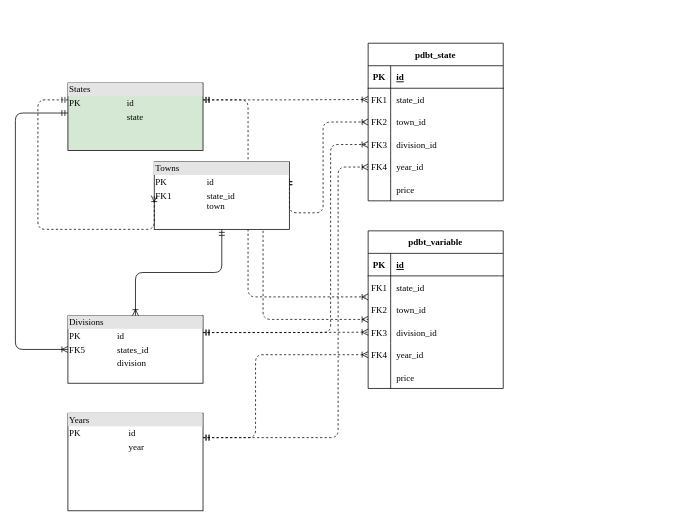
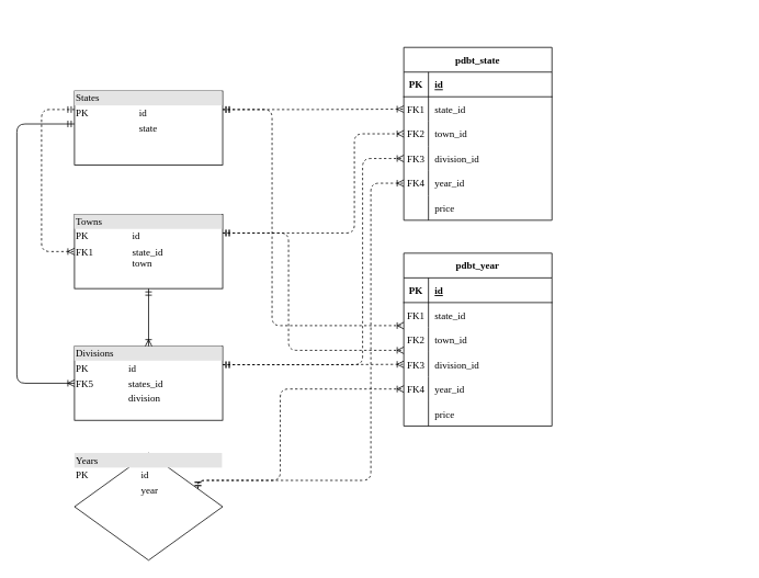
  <mxCell id="0" />
  <mxCell id="1" parent="0" />
  <mxCell id="2" style="edgeStyle=orthogonalEdgeStyle;shape=connector;rounded=1;orthogonalLoop=1;jettySize=auto;html=1;exitX=1;exitY=0.25;exitDx=0;exitDy=0;entryX=0;entryY=0.5;entryDx=0;entryDy=0;dashed=1;labelBackgroundColor=none;strokeColor=default;fontFamily=Verdana;fontSize=12;fontColor=default;startArrow=ERmandOne;endArrow=ERoneToMany;" edge="1" parent="1" source="4" target="23"><mxGeometry relative="1" as="geometry" /></mxCell>
  <mxCell id="3" style="edgeStyle=orthogonalEdgeStyle;shape=connector;rounded=1;orthogonalLoop=1;jettySize=auto;html=1;exitX=1;exitY=0.25;exitDx=0;exitDy=0;dashed=1;labelBackgroundColor=none;strokeColor=default;fontFamily=Verdana;fontSize=12;fontColor=default;startArrow=ERmandOne;endArrow=ERoneToMany;" edge="1" parent="1" source="4" target="42"><mxGeometry relative="1" as="geometry"><Array as="points"><mxPoint x="330" y="133" /><mxPoint x="330" y="395" /></Array></mxGeometry></mxCell>
- <mxCell id="4" value="&lt;div style=&quot;box-sizing:border-box;width:100%;background:#e4e4e4;padding:2px;&quot;&gt;States&lt;/div&gt;&lt;table style=&quot;width:100%;font-size:1em;&quot; cellpadding=&quot;2&quot; cellspacing=&quot;0&quot;&gt;&lt;tbody&gt;&lt;tr&gt;&lt;td&gt;PK&lt;/td&gt;&lt;td&gt;id&lt;/td&gt;&lt;/tr&gt;&lt;tr&gt;&lt;td&gt;&lt;br&gt;&lt;/td&gt;&lt;td&gt;state&lt;/td&gt;&lt;/tr&gt;&lt;/tbody&gt;&lt;/table&gt;" style="verticalAlign=top;align=left;overflow=fill;html=1;rounded=0;shadow=0;comic=0;labelBackgroundColor=none;strokeWidth=1;fontFamily=Verdana;fontSize=12;fillColor=#d5e8d4;" parent="1" vertex="1"><mxGeometry x="90" y="110" width="180" height="90" as="geometry" /></mxCell>
+ <mxCell id="4" value="&lt;div style=&quot;box-sizing:border-box;width:100%;background:#e4e4e4;padding:2px;&quot;&gt;States&lt;/div&gt;&lt;table style=&quot;width:100%;font-size:1em;&quot; cellpadding=&quot;2&quot; cellspacing=&quot;0&quot;&gt;&lt;tbody&gt;&lt;tr&gt;&lt;td&gt;PK&lt;/td&gt;&lt;td&gt;id&lt;/td&gt;&lt;/tr&gt;&lt;tr&gt;&lt;td&gt;&lt;br&gt;&lt;/td&gt;&lt;td&gt;state&lt;/td&gt;&lt;/tr&gt;&lt;/tbody&gt;&lt;/table&gt;" style="verticalAlign=top;align=left;overflow=fill;html=1;rounded=0;shadow=0;comic=0;labelBackgroundColor=none;strokeWidth=1;fontFamily=Verdana;fontSize=12" parent="1" vertex="1"><mxGeometry x="90" y="110" width="180" height="90" as="geometry" /></mxCell>
  <mxCell id="5" style="edgeStyle=orthogonalEdgeStyle;shape=connector;rounded=1;orthogonalLoop=1;jettySize=auto;html=1;exitX=1;exitY=0.25;exitDx=0;exitDy=0;dashed=1;labelBackgroundColor=none;strokeColor=default;fontFamily=Verdana;fontSize=12;fontColor=default;startArrow=ERmandOne;endArrow=ERoneToMany;entryX=0;entryY=0.5;entryDx=0;entryDy=0;" edge="1" parent="1" source="7" target="29"><mxGeometry relative="1" as="geometry"><Array as="points"><mxPoint x="440" y="443" /><mxPoint x="440" y="192" /></Array></mxGeometry></mxCell>
  <mxCell id="6" style="edgeStyle=orthogonalEdgeStyle;shape=connector;rounded=1;orthogonalLoop=1;jettySize=auto;html=1;exitX=1;exitY=0.25;exitDx=0;exitDy=0;dashed=1;labelBackgroundColor=none;strokeColor=default;fontFamily=Verdana;fontSize=12;fontColor=default;startArrow=ERmandOne;endArrow=ERoneToMany;" edge="1" parent="1" source="7" target="48"><mxGeometry relative="1" as="geometry" /></mxCell>
  <mxCell id="7" value="&lt;div style=&quot;box-sizing: border-box ; width: 100% ; background: #e4e4e4 ; padding: 2px&quot;&gt;Divisions&lt;/div&gt;&lt;table style=&quot;width: 100% ; font-size: 1em&quot; cellpadding=&quot;2&quot; cellspacing=&quot;0&quot;&gt;&lt;tbody&gt;&lt;tr&gt;&lt;td&gt;PK&lt;/td&gt;&lt;td&gt;id&lt;/td&gt;&lt;/tr&gt;&lt;tr&gt;&lt;td&gt;FK5&lt;/td&gt;&lt;td&gt;states_id&lt;/td&gt;&lt;/tr&gt;&lt;tr&gt;&lt;td&gt;&lt;/td&gt;&lt;td&gt;division&lt;/td&gt;&lt;/tr&gt;&lt;tr&gt;&lt;td&gt;&lt;br&gt;&lt;/td&gt;&lt;td&gt;&lt;br&gt;&lt;/td&gt;&lt;/tr&gt;&lt;/tbody&gt;&lt;/table&gt;" style="verticalAlign=top;align=left;overflow=fill;html=1;rounded=0;shadow=0;comic=0;labelBackgroundColor=none;strokeWidth=1;fontFamily=Verdana;fontSize=12" parent="1" vertex="1"><mxGeometry x="90" y="420" width="180" height="90" as="geometry" /></mxCell>
  <mxCell id="8" style="edgeStyle=orthogonalEdgeStyle;html=1;entryX=0.5;entryY=0;labelBackgroundColor=none;startArrow=ERmandOne;endArrow=ERoneToMany;fontFamily=Verdana;fontSize=12;align=left;" parent="1" source="11" target="7" edge="1"><mxGeometry relative="1" as="geometry" /></mxCell>
  <mxCell id="9" style="edgeStyle=orthogonalEdgeStyle;shape=connector;rounded=1;orthogonalLoop=1;jettySize=auto;html=1;exitX=1;exitY=0.25;exitDx=0;exitDy=0;entryX=0;entryY=0.5;entryDx=0;entryDy=0;dashed=1;labelBackgroundColor=none;strokeColor=default;fontFamily=Verdana;fontSize=12;fontColor=default;startArrow=ERmandOne;endArrow=ERoneToMany;" edge="1" parent="1" source="11" target="26"><mxGeometry relative="1" as="geometry"><Array as="points"><mxPoint x="430" y="283" /><mxPoint x="430" y="162" /></Array></mxGeometry></mxCell>
  <mxCell id="10" style="edgeStyle=orthogonalEdgeStyle;shape=connector;rounded=1;orthogonalLoop=1;jettySize=auto;html=1;exitX=1;exitY=0.25;exitDx=0;exitDy=0;dashed=1;labelBackgroundColor=none;strokeColor=default;fontFamily=Verdana;fontSize=12;fontColor=default;startArrow=ERmandOne;endArrow=ERoneToMany;" edge="1" parent="1" source="11" target="45"><mxGeometry relative="1" as="geometry"><Array as="points"><mxPoint x="350" y="283" /><mxPoint x="350" y="425" /></Array></mxGeometry></mxCell>
- <mxCell id="11" value="&lt;div style=&quot;box-sizing:border-box;width:100%;background:#e4e4e4;padding:2px;&quot;&gt;Towns&lt;/div&gt;&lt;table style=&quot;width:100%;font-size:1em;&quot; cellpadding=&quot;2&quot; cellspacing=&quot;0&quot;&gt;&lt;tbody&gt;&lt;tr&gt;&lt;td&gt;PK&lt;/td&gt;&lt;td&gt;id&lt;/td&gt;&lt;/tr&gt;&lt;tr&gt;&lt;td&gt;FK1&lt;br&gt;&lt;br&gt;&lt;/td&gt;&lt;td&gt;state_id&lt;br&gt;town&lt;/td&gt;&lt;/tr&gt;&lt;/tbody&gt;&lt;/table&gt;" style="verticalAlign=top;align=left;overflow=fill;html=1;rounded=0;shadow=0;comic=0;labelBackgroundColor=none;strokeWidth=1;fontFamily=Verdana;fontSize=12" parent="1" vertex="1"><mxGeometry x="205" y="215" width="180" height="90" as="geometry" /></mxCell>
+ <mxCell id="11" value="&lt;div style=&quot;box-sizing:border-box;width:100%;background:#e4e4e4;padding:2px;&quot;&gt;Towns&lt;/div&gt;&lt;table style=&quot;width:100%;font-size:1em;&quot; cellpadding=&quot;2&quot; cellspacing=&quot;0&quot;&gt;&lt;tbody&gt;&lt;tr&gt;&lt;td&gt;PK&lt;/td&gt;&lt;td&gt;id&lt;/td&gt;&lt;/tr&gt;&lt;tr&gt;&lt;td&gt;FK1&lt;br&gt;&lt;br&gt;&lt;/td&gt;&lt;td&gt;state_id&lt;br&gt;town&lt;/td&gt;&lt;/tr&gt;&lt;/tbody&gt;&lt;/table&gt;" style="verticalAlign=top;align=left;overflow=fill;html=1;rounded=0;shadow=0;comic=0;labelBackgroundColor=none;strokeWidth=1;fontFamily=Verdana;fontSize=12" parent="1" vertex="1"><mxGeometry x="90" y="260" width="180" height="90" as="geometry" /></mxCell>
  <mxCell id="12" style="edgeStyle=orthogonalEdgeStyle;shape=connector;rounded=1;orthogonalLoop=1;jettySize=auto;html=1;exitX=1;exitY=0.25;exitDx=0;exitDy=0;dashed=1;labelBackgroundColor=none;strokeColor=default;fontFamily=Verdana;fontSize=12;fontColor=default;startArrow=ERmandOne;endArrow=ERoneToMany;entryX=0;entryY=0.5;entryDx=0;entryDy=0;" edge="1" parent="1" source="14" target="32"><mxGeometry relative="1" as="geometry"><Array as="points"><mxPoint x="450" y="583" /><mxPoint x="450" y="222" /></Array></mxGeometry></mxCell>
  <mxCell id="13" style="edgeStyle=orthogonalEdgeStyle;shape=connector;rounded=1;orthogonalLoop=1;jettySize=auto;html=1;exitX=1;exitY=0.25;exitDx=0;exitDy=0;entryX=0;entryY=0.5;entryDx=0;entryDy=0;dashed=1;labelBackgroundColor=none;strokeColor=default;fontFamily=Verdana;fontSize=12;fontColor=default;startArrow=ERmandOne;endArrow=ERoneToMany;" edge="1" parent="1" source="14" target="51"><mxGeometry relative="1" as="geometry"><Array as="points"><mxPoint x="340" y="583" /><mxPoint x="340" y="472" /></Array></mxGeometry></mxCell>
- <mxCell id="14" value="&lt;div style=&quot;box-sizing: border-box ; width: 100% ; background: #e4e4e4 ; padding: 2px&quot;&gt;Years&lt;/div&gt;&lt;table style=&quot;width: 100% ; font-size: 1em&quot; cellpadding=&quot;2&quot; cellspacing=&quot;0&quot;&gt;&lt;tbody&gt;&lt;tr&gt;&lt;td&gt;PK&lt;/td&gt;&lt;td&gt;id&lt;/td&gt;&lt;/tr&gt;&lt;tr&gt;&lt;td&gt;&lt;br&gt;&lt;/td&gt;&lt;td&gt;year&lt;/td&gt;&lt;/tr&gt;&lt;tr&gt;&lt;td&gt;&lt;/td&gt;&lt;td&gt;&lt;br&gt;&lt;/td&gt;&lt;/tr&gt;&lt;tr&gt;&lt;td&gt;&lt;br&gt;&lt;/td&gt;&lt;td&gt;&lt;br&gt;&lt;/td&gt;&lt;/tr&gt;&lt;tr&gt;&lt;td&gt;&lt;br&gt;&lt;/td&gt;&lt;td&gt;&lt;br&gt;&lt;/td&gt;&lt;/tr&gt;&lt;tr&gt;&lt;td&gt;&lt;br&gt;&lt;/td&gt;&lt;td&gt;&lt;br&gt;&lt;/td&gt;&lt;/tr&gt;&lt;/tbody&gt;&lt;/table&gt;" style="verticalAlign=top;align=left;overflow=fill;html=1;rounded=0;shadow=0;comic=0;labelBackgroundColor=none;strokeWidth=1;fontFamily=Verdana;fontSize=12" parent="1" vertex="1"><mxGeometry x="90" y="550" width="180" height="130" as="geometry" /></mxCell>
+ <mxCell id="14" value="&lt;div style=&quot;box-sizing: border-box ; width: 100% ; background: #e4e4e4 ; padding: 2px&quot;&gt;Years&lt;/div&gt;&lt;table style=&quot;width: 100% ; font-size: 1em&quot; cellpadding=&quot;2&quot; cellspacing=&quot;0&quot;&gt;&lt;tbody&gt;&lt;tr&gt;&lt;td&gt;PK&lt;/td&gt;&lt;td&gt;id&lt;/td&gt;&lt;/tr&gt;&lt;tr&gt;&lt;td&gt;&lt;br&gt;&lt;/td&gt;&lt;td&gt;year&lt;/td&gt;&lt;/tr&gt;&lt;tr&gt;&lt;td&gt;&lt;/td&gt;&lt;td&gt;&lt;br&gt;&lt;/td&gt;&lt;/tr&gt;&lt;tr&gt;&lt;td&gt;&lt;br&gt;&lt;/td&gt;&lt;td&gt;&lt;br&gt;&lt;/td&gt;&lt;/tr&gt;&lt;tr&gt;&lt;td&gt;&lt;br&gt;&lt;/td&gt;&lt;td&gt;&lt;br&gt;&lt;/td&gt;&lt;/tr&gt;&lt;tr&gt;&lt;td&gt;&lt;br&gt;&lt;/td&gt;&lt;td&gt;&lt;br&gt;&lt;/td&gt;&lt;/tr&gt;&lt;/tbody&gt;&lt;/table&gt;" style="rhombus;verticalAlign=top;align=left;overflow=fill;html=1;shadow=0;comic=0;labelBackgroundColor=none;strokeWidth=1;fontFamily=Verdana;fontSize=12;" parent="1" vertex="1"><mxGeometry x="90" y="550" width="180" height="130" as="geometry" /></mxCell>
  <mxCell id="15" value="" style="edgeStyle=orthogonalEdgeStyle;html=1;endArrow=ERoneToMany;startArrow=ERmandOne;labelBackgroundColor=none;fontFamily=Verdana;fontSize=12;align=left;exitX=0;exitY=0.25;entryX=0;entryY=0.5;exitDx=0;exitDy=0;entryDx=0;entryDy=0;dashed=1;" parent="1" source="4" target="11" edge="1"><mxGeometry width="100" height="100" relative="1" as="geometry"><mxPoint x="330" y="380" as="sourcePoint" /><mxPoint x="430" y="280" as="targetPoint" /><Array as="points"><mxPoint x="50" y="133" /><mxPoint x="50" y="305" /></Array></mxGeometry></mxCell>
  <mxCell id="16" value="" style="edgeStyle=orthogonalEdgeStyle;html=1;endArrow=ERoneToMany;startArrow=ERmandOne;labelBackgroundColor=none;fontFamily=Verdana;fontSize=12;align=left;entryX=0;entryY=0.5;entryDx=0;entryDy=0;" edge="1" parent="1" target="7"><mxGeometry width="100" height="100" relative="1" as="geometry"><mxPoint x="90" y="150" as="sourcePoint" /><mxPoint x="100" y="315" as="targetPoint" /><Array as="points"><mxPoint x="90" y="150" /><mxPoint x="20" y="150" /><mxPoint x="20" y="465" /></Array></mxGeometry></mxCell>
  <mxCell id="17" value="" style="group" vertex="1" connectable="0" parent="1"><mxGeometry x="620" y="20" width="280" height="280" as="geometry" /></mxCell>
  <mxCell id="18" value="" style="group" vertex="1" connectable="0" parent="17"><mxGeometry y="60" width="180" height="220" as="geometry" /></mxCell>
  <mxCell id="19" value="pdbt_state" style="shape=table;startSize=30;container=1;collapsible=1;childLayout=tableLayout;fixedRows=1;rowLines=0;fontStyle=1;align=center;resizeLast=1;fontFamily=Verdana;fontSize=12;fontColor=default;" vertex="1" parent="1"><mxGeometry x="490" y="57" width="180" height="210" as="geometry"><mxRectangle x="100" width="110" height="30" as="alternateBounds" /></mxGeometry></mxCell>
  <mxCell id="20" value="" style="shape=tableRow;horizontal=0;startSize=0;swimlaneHead=0;swimlaneBody=0;fillColor=none;collapsible=0;dropTarget=0;points=[[0,0.5],[1,0.5]];portConstraint=eastwest;top=0;left=0;right=0;bottom=1;fontFamily=Verdana;fontSize=12;fontColor=default;" vertex="1" parent="19"><mxGeometry y="30" width="180" height="30" as="geometry" /></mxCell>
  <mxCell id="21" value="PK" style="shape=partialRectangle;connectable=0;fillColor=none;top=0;left=0;bottom=0;right=0;fontStyle=1;overflow=hidden;fontFamily=Verdana;fontSize=12;fontColor=default;" vertex="1" parent="20"><mxGeometry width="30" height="30" as="geometry"><mxRectangle width="30" height="30" as="alternateBounds" /></mxGeometry></mxCell>
  <mxCell id="22" value="id" style="shape=partialRectangle;connectable=0;fillColor=none;top=0;left=0;bottom=0;right=0;align=left;spacingLeft=6;fontStyle=5;overflow=hidden;fontFamily=Verdana;fontSize=12;fontColor=default;" vertex="1" parent="20"><mxGeometry x="30" width="150" height="30" as="geometry"><mxRectangle width="150" height="30" as="alternateBounds" /></mxGeometry></mxCell>
  <mxCell id="23" value="" style="shape=tableRow;horizontal=0;startSize=0;swimlaneHead=0;swimlaneBody=0;fillColor=none;collapsible=0;dropTarget=0;points=[[0,0.5],[1,0.5]];portConstraint=eastwest;top=0;left=0;right=0;bottom=0;fontFamily=Verdana;fontSize=12;fontColor=default;" vertex="1" parent="19"><mxGeometry y="60" width="180" height="30" as="geometry" /></mxCell>
  <mxCell id="24" value="FK1" style="shape=partialRectangle;connectable=0;fillColor=none;top=0;left=0;bottom=0;right=0;editable=1;overflow=hidden;fontFamily=Verdana;fontSize=12;fontColor=default;" vertex="1" parent="23"><mxGeometry width="30" height="30" as="geometry"><mxRectangle width="30" height="30" as="alternateBounds" /></mxGeometry></mxCell>
  <mxCell id="25" value="state_id" style="shape=partialRectangle;connectable=0;fillColor=none;top=0;left=0;bottom=0;right=0;align=left;spacingLeft=6;overflow=hidden;fontFamily=Verdana;fontSize=12;fontColor=default;" vertex="1" parent="23"><mxGeometry x="30" width="150" height="30" as="geometry"><mxRectangle width="150" height="30" as="alternateBounds" /></mxGeometry></mxCell>
  <mxCell id="26" value="" style="shape=tableRow;horizontal=0;startSize=0;swimlaneHead=0;swimlaneBody=0;fillColor=none;collapsible=0;dropTarget=0;points=[[0,0.5],[1,0.5]];portConstraint=eastwest;top=0;left=0;right=0;bottom=0;fontFamily=Verdana;fontSize=12;fontColor=default;" vertex="1" parent="19"><mxGeometry y="90" width="180" height="30" as="geometry" /></mxCell>
  <mxCell id="27" value="FK2" style="shape=partialRectangle;connectable=0;fillColor=none;top=0;left=0;bottom=0;right=0;editable=1;overflow=hidden;fontFamily=Verdana;fontSize=12;fontColor=default;" vertex="1" parent="26"><mxGeometry width="30" height="30" as="geometry"><mxRectangle width="30" height="30" as="alternateBounds" /></mxGeometry></mxCell>
  <mxCell id="28" value="town_id" style="shape=partialRectangle;connectable=0;fillColor=none;top=0;left=0;bottom=0;right=0;align=left;spacingLeft=6;overflow=hidden;fontFamily=Verdana;fontSize=12;fontColor=default;" vertex="1" parent="26"><mxGeometry x="30" width="150" height="30" as="geometry"><mxRectangle width="150" height="30" as="alternateBounds" /></mxGeometry></mxCell>
  <mxCell id="29" value="" style="shape=tableRow;horizontal=0;startSize=0;swimlaneHead=0;swimlaneBody=0;fillColor=none;collapsible=0;dropTarget=0;points=[[0,0.5],[1,0.5]];portConstraint=eastwest;top=0;left=0;right=0;bottom=0;fontFamily=Verdana;fontSize=12;fontColor=default;" vertex="1" parent="19"><mxGeometry y="120" width="180" height="30" as="geometry" /></mxCell>
  <mxCell id="30" value="FK3" style="shape=partialRectangle;connectable=0;fillColor=none;top=0;left=0;bottom=0;right=0;editable=1;overflow=hidden;fontFamily=Verdana;fontSize=12;fontColor=default;" vertex="1" parent="29"><mxGeometry width="30" height="30" as="geometry"><mxRectangle width="30" height="30" as="alternateBounds" /></mxGeometry></mxCell>
  <mxCell id="31" value="division_id" style="shape=partialRectangle;connectable=0;fillColor=none;top=0;left=0;bottom=0;right=0;align=left;spacingLeft=6;overflow=hidden;fontFamily=Verdana;fontSize=12;fontColor=default;" vertex="1" parent="29"><mxGeometry x="30" width="150" height="30" as="geometry"><mxRectangle width="150" height="30" as="alternateBounds" /></mxGeometry></mxCell>
  <mxCell id="32" style="shape=tableRow;horizontal=0;startSize=0;swimlaneHead=0;swimlaneBody=0;fillColor=none;collapsible=0;dropTarget=0;points=[[0,0.5],[1,0.5]];portConstraint=eastwest;top=0;left=0;right=0;bottom=0;fontFamily=Verdana;fontSize=12;fontColor=default;" vertex="1" parent="19"><mxGeometry y="150" width="180" height="30" as="geometry" /></mxCell>
  <mxCell id="33" value="FK4" style="shape=partialRectangle;connectable=0;fillColor=none;top=0;left=0;bottom=0;right=0;editable=1;overflow=hidden;fontFamily=Verdana;fontSize=12;fontColor=default;" vertex="1" parent="32"><mxGeometry width="30" height="30" as="geometry"><mxRectangle width="30" height="30" as="alternateBounds" /></mxGeometry></mxCell>
  <mxCell id="34" value="year_id" style="shape=partialRectangle;connectable=0;fillColor=none;top=0;left=0;bottom=0;right=0;align=left;spacingLeft=6;overflow=hidden;fontFamily=Verdana;fontSize=12;fontColor=default;" vertex="1" parent="32"><mxGeometry x="30" width="150" height="30" as="geometry"><mxRectangle width="150" height="30" as="alternateBounds" /></mxGeometry></mxCell>
  <mxCell id="35" style="shape=tableRow;horizontal=0;startSize=0;swimlaneHead=0;swimlaneBody=0;fillColor=none;collapsible=0;dropTarget=0;points=[[0,0.5],[1,0.5]];portConstraint=eastwest;top=0;left=0;right=0;bottom=0;fontFamily=Verdana;fontSize=12;fontColor=default;" vertex="1" parent="19"><mxGeometry y="180" width="180" height="30" as="geometry" /></mxCell>
  <mxCell id="36" style="shape=partialRectangle;connectable=0;fillColor=none;top=0;left=0;bottom=0;right=0;editable=1;overflow=hidden;fontFamily=Verdana;fontSize=12;fontColor=default;" vertex="1" parent="35"><mxGeometry width="30" height="30" as="geometry"><mxRectangle width="30" height="30" as="alternateBounds" /></mxGeometry></mxCell>
  <mxCell id="37" value="price" style="shape=partialRectangle;connectable=0;fillColor=none;top=0;left=0;bottom=0;right=0;align=left;spacingLeft=6;overflow=hidden;fontFamily=Verdana;fontSize=12;fontColor=default;" vertex="1" parent="35"><mxGeometry x="30" width="150" height="30" as="geometry"><mxRectangle width="150" height="30" as="alternateBounds" /></mxGeometry></mxCell>
- <mxCell id="38" value="pdbt_variable" style="shape=table;startSize=30;container=1;collapsible=1;childLayout=tableLayout;fixedRows=1;rowLines=0;fontStyle=1;align=center;resizeLast=1;fontFamily=Verdana;fontSize=12;fontColor=default;" vertex="1" parent="1"><mxGeometry x="490" y="307" width="180" height="210" as="geometry"><mxRectangle x="100" width="110" height="30" as="alternateBounds" /></mxGeometry></mxCell>
+ <mxCell id="38" value="pdbt_year" style="shape=table;startSize=30;container=1;collapsible=1;childLayout=tableLayout;fixedRows=1;rowLines=0;fontStyle=1;align=center;resizeLast=1;fontFamily=Verdana;fontSize=12;fontColor=default;" vertex="1" parent="1"><mxGeometry x="490" y="307" width="180" height="210" as="geometry"><mxRectangle x="100" width="110" height="30" as="alternateBounds" /></mxGeometry></mxCell>
  <mxCell id="39" value="" style="shape=tableRow;horizontal=0;startSize=0;swimlaneHead=0;swimlaneBody=0;fillColor=none;collapsible=0;dropTarget=0;points=[[0,0.5],[1,0.5]];portConstraint=eastwest;top=0;left=0;right=0;bottom=1;fontFamily=Verdana;fontSize=12;fontColor=default;" vertex="1" parent="38"><mxGeometry y="30" width="180" height="30" as="geometry" /></mxCell>
  <mxCell id="40" value="PK" style="shape=partialRectangle;connectable=0;fillColor=none;top=0;left=0;bottom=0;right=0;fontStyle=1;overflow=hidden;fontFamily=Verdana;fontSize=12;fontColor=default;" vertex="1" parent="39"><mxGeometry width="30" height="30" as="geometry"><mxRectangle width="30" height="30" as="alternateBounds" /></mxGeometry></mxCell>
  <mxCell id="41" value="id" style="shape=partialRectangle;connectable=0;fillColor=none;top=0;left=0;bottom=0;right=0;align=left;spacingLeft=6;fontStyle=5;overflow=hidden;fontFamily=Verdana;fontSize=12;fontColor=default;" vertex="1" parent="39"><mxGeometry x="30" width="150" height="30" as="geometry"><mxRectangle width="150" height="30" as="alternateBounds" /></mxGeometry></mxCell>
  <mxCell id="42" value="" style="shape=tableRow;horizontal=0;startSize=0;swimlaneHead=0;swimlaneBody=0;fillColor=none;collapsible=0;dropTarget=0;points=[[0,0.5],[1,0.5]];portConstraint=eastwest;top=0;left=0;right=0;bottom=0;fontFamily=Verdana;fontSize=12;fontColor=default;" vertex="1" parent="38"><mxGeometry y="60" width="180" height="30" as="geometry" /></mxCell>
  <mxCell id="43" value="FK1" style="shape=partialRectangle;connectable=0;fillColor=none;top=0;left=0;bottom=0;right=0;editable=1;overflow=hidden;fontFamily=Verdana;fontSize=12;fontColor=default;" vertex="1" parent="42"><mxGeometry width="30" height="30" as="geometry"><mxRectangle width="30" height="30" as="alternateBounds" /></mxGeometry></mxCell>
  <mxCell id="44" value="state_id" style="shape=partialRectangle;connectable=0;fillColor=none;top=0;left=0;bottom=0;right=0;align=left;spacingLeft=6;overflow=hidden;fontFamily=Verdana;fontSize=12;fontColor=default;" vertex="1" parent="42"><mxGeometry x="30" width="150" height="30" as="geometry"><mxRectangle width="150" height="30" as="alternateBounds" /></mxGeometry></mxCell>
  <mxCell id="45" value="" style="shape=tableRow;horizontal=0;startSize=0;swimlaneHead=0;swimlaneBody=0;fillColor=none;collapsible=0;dropTarget=0;points=[[0,0.5],[1,0.5]];portConstraint=eastwest;top=0;left=0;right=0;bottom=0;fontFamily=Verdana;fontSize=12;fontColor=default;" vertex="1" parent="38"><mxGeometry y="90" width="180" height="30" as="geometry" /></mxCell>
  <mxCell id="46" value="FK2" style="shape=partialRectangle;connectable=0;fillColor=none;top=0;left=0;bottom=0;right=0;editable=1;overflow=hidden;fontFamily=Verdana;fontSize=12;fontColor=default;" vertex="1" parent="45"><mxGeometry width="30" height="30" as="geometry"><mxRectangle width="30" height="30" as="alternateBounds" /></mxGeometry></mxCell>
  <mxCell id="47" value="town_id" style="shape=partialRectangle;connectable=0;fillColor=none;top=0;left=0;bottom=0;right=0;align=left;spacingLeft=6;overflow=hidden;fontFamily=Verdana;fontSize=12;fontColor=default;" vertex="1" parent="45"><mxGeometry x="30" width="150" height="30" as="geometry"><mxRectangle width="150" height="30" as="alternateBounds" /></mxGeometry></mxCell>
  <mxCell id="48" value="" style="shape=tableRow;horizontal=0;startSize=0;swimlaneHead=0;swimlaneBody=0;fillColor=none;collapsible=0;dropTarget=0;points=[[0,0.5],[1,0.5]];portConstraint=eastwest;top=0;left=0;right=0;bottom=0;fontFamily=Verdana;fontSize=12;fontColor=default;" vertex="1" parent="38"><mxGeometry y="120" width="180" height="30" as="geometry" /></mxCell>
  <mxCell id="49" value="FK3" style="shape=partialRectangle;connectable=0;fillColor=none;top=0;left=0;bottom=0;right=0;editable=1;overflow=hidden;fontFamily=Verdana;fontSize=12;fontColor=default;" vertex="1" parent="48"><mxGeometry width="30" height="30" as="geometry"><mxRectangle width="30" height="30" as="alternateBounds" /></mxGeometry></mxCell>
  <mxCell id="50" value="division_id" style="shape=partialRectangle;connectable=0;fillColor=none;top=0;left=0;bottom=0;right=0;align=left;spacingLeft=6;overflow=hidden;fontFamily=Verdana;fontSize=12;fontColor=default;" vertex="1" parent="48"><mxGeometry x="30" width="150" height="30" as="geometry"><mxRectangle width="150" height="30" as="alternateBounds" /></mxGeometry></mxCell>
  <mxCell id="51" style="shape=tableRow;horizontal=0;startSize=0;swimlaneHead=0;swimlaneBody=0;fillColor=none;collapsible=0;dropTarget=0;points=[[0,0.5],[1,0.5]];portConstraint=eastwest;top=0;left=0;right=0;bottom=0;fontFamily=Verdana;fontSize=12;fontColor=default;" vertex="1" parent="38"><mxGeometry y="150" width="180" height="30" as="geometry" /></mxCell>
  <mxCell id="52" value="FK4" style="shape=partialRectangle;connectable=0;fillColor=none;top=0;left=0;bottom=0;right=0;editable=1;overflow=hidden;fontFamily=Verdana;fontSize=12;fontColor=default;" vertex="1" parent="51"><mxGeometry width="30" height="30" as="geometry"><mxRectangle width="30" height="30" as="alternateBounds" /></mxGeometry></mxCell>
  <mxCell id="53" value="year_id" style="shape=partialRectangle;connectable=0;fillColor=none;top=0;left=0;bottom=0;right=0;align=left;spacingLeft=6;overflow=hidden;fontFamily=Verdana;fontSize=12;fontColor=default;" vertex="1" parent="51"><mxGeometry x="30" width="150" height="30" as="geometry"><mxRectangle width="150" height="30" as="alternateBounds" /></mxGeometry></mxCell>
  <mxCell id="54" style="shape=tableRow;horizontal=0;startSize=0;swimlaneHead=0;swimlaneBody=0;fillColor=none;collapsible=0;dropTarget=0;points=[[0,0.5],[1,0.5]];portConstraint=eastwest;top=0;left=0;right=0;bottom=0;fontFamily=Verdana;fontSize=12;fontColor=default;" vertex="1" parent="38"><mxGeometry y="180" width="180" height="30" as="geometry" /></mxCell>
  <mxCell id="55" style="shape=partialRectangle;connectable=0;fillColor=none;top=0;left=0;bottom=0;right=0;editable=1;overflow=hidden;fontFamily=Verdana;fontSize=12;fontColor=default;" vertex="1" parent="54"><mxGeometry width="30" height="30" as="geometry"><mxRectangle width="30" height="30" as="alternateBounds" /></mxGeometry></mxCell>
  <mxCell id="56" value="price" style="shape=partialRectangle;connectable=0;fillColor=none;top=0;left=0;bottom=0;right=0;align=left;spacingLeft=6;overflow=hidden;fontFamily=Verdana;fontSize=12;fontColor=default;" vertex="1" parent="54"><mxGeometry x="30" width="150" height="30" as="geometry"><mxRectangle width="150" height="30" as="alternateBounds" /></mxGeometry></mxCell>
